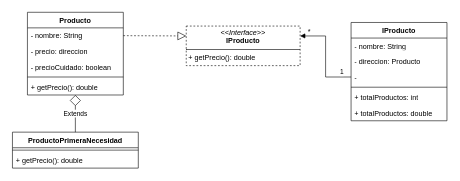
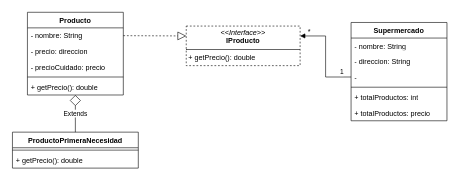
  <mxCell id="0" />
  <mxCell id="1" parent="0" />
  <mxCell id="2" value="Producto" style="swimlane;fontStyle=1;align=center;verticalAlign=top;childLayout=stackLayout;horizontal=1;startSize=26;horizontalStack=0;resizeParent=1;resizeParentMax=0;resizeLast=0;collapsible=1;marginBottom=0;whiteSpace=wrap;html=1;" vertex="1" parent="1"><mxGeometry x="45" y="20" width="160" height="138" as="geometry" /></mxCell>
  <mxCell id="3" value="- nombre: String&lt;div&gt;&lt;br&gt;&lt;/div&gt;" style="text;strokeColor=none;fillColor=none;align=left;verticalAlign=top;spacingLeft=4;spacingRight=4;overflow=hidden;rotatable=0;points=[[0,0.5],[1,0.5]];portConstraint=eastwest;whiteSpace=wrap;html=1;" vertex="1" parent="2"><mxGeometry y="26" width="160" height="26" as="geometry" /></mxCell>
  <mxCell id="4" value="- precio: direccion" style="text;strokeColor=none;fillColor=none;align=left;verticalAlign=top;spacingLeft=4;spacingRight=4;overflow=hidden;rotatable=0;points=[[0,0.5],[1,0.5]];portConstraint=eastwest;whiteSpace=wrap;html=1;" vertex="1" parent="2"><mxGeometry y="52" width="160" height="26" as="geometry" /></mxCell>
- <mxCell id="5" value="- precioCuidado: boolean" style="text;strokeColor=none;fillColor=none;align=left;verticalAlign=top;spacingLeft=4;spacingRight=4;overflow=hidden;rotatable=0;points=[[0,0.5],[1,0.5]];portConstraint=eastwest;whiteSpace=wrap;html=1;" vertex="1" parent="2"><mxGeometry y="78" width="160" height="26" as="geometry" /></mxCell>
+ <mxCell id="5" value="- precioCuidado: precio" style="text;strokeColor=none;fillColor=none;align=left;verticalAlign=top;spacingLeft=4;spacingRight=4;overflow=hidden;rotatable=0;points=[[0,0.5],[1,0.5]];portConstraint=eastwest;whiteSpace=wrap;html=1;" vertex="1" parent="2"><mxGeometry y="78" width="160" height="26" as="geometry" /></mxCell>
  <mxCell id="6" value="" style="line;strokeWidth=1;fillColor=none;align=left;verticalAlign=middle;spacingTop=-1;spacingLeft=3;spacingRight=3;rotatable=0;labelPosition=right;points=[];portConstraint=eastwest;strokeColor=inherit;" vertex="1" parent="2"><mxGeometry y="104" width="160" height="8" as="geometry" /></mxCell>
  <mxCell id="7" value="+ getPrecio(): double" style="text;strokeColor=none;fillColor=none;align=left;verticalAlign=top;spacingLeft=4;spacingRight=4;overflow=hidden;rotatable=0;points=[[0,0.5],[1,0.5]];portConstraint=eastwest;whiteSpace=wrap;html=1;" vertex="1" parent="2"><mxGeometry y="112" width="160" height="26" as="geometry" /></mxCell>
  <mxCell id="8" value="ProductoPrimeraNecesidad" style="swimlane;fontStyle=1;align=center;verticalAlign=top;childLayout=stackLayout;horizontal=1;startSize=26;horizontalStack=0;resizeParent=1;resizeParentMax=0;resizeLast=0;collapsible=1;marginBottom=0;whiteSpace=wrap;html=1;" vertex="1" parent="1"><mxGeometry x="20" y="220" width="210" height="60" as="geometry" /></mxCell>
  <mxCell id="9" value="" style="line;strokeWidth=1;fillColor=none;align=left;verticalAlign=middle;spacingTop=-1;spacingLeft=3;spacingRight=3;rotatable=0;labelPosition=right;points=[];portConstraint=eastwest;strokeColor=inherit;" vertex="1" parent="8"><mxGeometry y="26" width="210" height="8" as="geometry" /></mxCell>
  <mxCell id="10" value="+ getPrecio(): double" style="text;strokeColor=none;fillColor=none;align=left;verticalAlign=top;spacingLeft=4;spacingRight=4;overflow=hidden;rotatable=0;points=[[0,0.5],[1,0.5]];portConstraint=eastwest;whiteSpace=wrap;html=1;" vertex="1" parent="8"><mxGeometry y="34" width="210" height="26" as="geometry" /></mxCell>
- <mxCell id="11" value="IProducto&lt;div&gt;&lt;br&gt;&lt;/div&gt;" style="swimlane;fontStyle=1;align=center;verticalAlign=top;childLayout=stackLayout;horizontal=1;startSize=26;horizontalStack=0;resizeParent=1;resizeParentMax=0;resizeLast=0;collapsible=1;marginBottom=0;whiteSpace=wrap;html=1;" vertex="1" parent="1"><mxGeometry x="585" y="37" width="160" height="164" as="geometry" /></mxCell>
+ <mxCell id="11" value="Supermercado&lt;div&gt;&lt;br&gt;&lt;/div&gt;" style="swimlane;fontStyle=1;align=center;verticalAlign=top;childLayout=stackLayout;horizontal=1;startSize=26;horizontalStack=0;resizeParent=1;resizeParentMax=0;resizeLast=0;collapsible=1;marginBottom=0;whiteSpace=wrap;html=1;" vertex="1" parent="1"><mxGeometry x="585" y="37" width="160" height="164" as="geometry" /></mxCell>
  <mxCell id="12" value="- nombre: String" style="text;strokeColor=none;fillColor=none;align=left;verticalAlign=top;spacingLeft=4;spacingRight=4;overflow=hidden;rotatable=0;points=[[0,0.5],[1,0.5]];portConstraint=eastwest;whiteSpace=wrap;html=1;" vertex="1" parent="11"><mxGeometry y="26" width="160" height="26" as="geometry" /></mxCell>
- <mxCell id="13" value="- direccion: Producto" style="text;strokeColor=none;fillColor=none;align=left;verticalAlign=top;spacingLeft=4;spacingRight=4;overflow=hidden;rotatable=0;points=[[0,0.5],[1,0.5]];portConstraint=eastwest;whiteSpace=wrap;html=1;" vertex="1" parent="11"><mxGeometry y="52" width="160" height="26" as="geometry" /></mxCell>
+ <mxCell id="13" value="- direccion: String" style="text;strokeColor=none;fillColor=none;align=left;verticalAlign=top;spacingLeft=4;spacingRight=4;overflow=hidden;rotatable=0;points=[[0,0.5],[1,0.5]];portConstraint=eastwest;whiteSpace=wrap;html=1;" vertex="1" parent="11"><mxGeometry y="52" width="160" height="26" as="geometry" /></mxCell>
  <mxCell id="14" value="-&amp;nbsp;" style="text;strokeColor=none;fillColor=none;align=left;verticalAlign=top;spacingLeft=4;spacingRight=4;overflow=hidden;rotatable=0;points=[[0,0.5],[1,0.5]];portConstraint=eastwest;whiteSpace=wrap;html=1;" vertex="1" parent="11"><mxGeometry y="78" width="160" height="26" as="geometry" /></mxCell>
  <mxCell id="15" value="" style="line;strokeWidth=1;fillColor=none;align=left;verticalAlign=middle;spacingTop=-1;spacingLeft=3;spacingRight=3;rotatable=0;labelPosition=right;points=[];portConstraint=eastwest;strokeColor=inherit;" vertex="1" parent="11"><mxGeometry y="104" width="160" height="8" as="geometry" /></mxCell>
  <mxCell id="16" value="+ totalProductos: int" style="text;strokeColor=none;fillColor=none;align=left;verticalAlign=top;spacingLeft=4;spacingRight=4;overflow=hidden;rotatable=0;points=[[0,0.5],[1,0.5]];portConstraint=eastwest;whiteSpace=wrap;html=1;" vertex="1" parent="11"><mxGeometry y="112" width="160" height="26" as="geometry" /></mxCell>
- <mxCell id="17" value="+ totalProductos: double" style="text;strokeColor=none;fillColor=none;align=left;verticalAlign=top;spacingLeft=4;spacingRight=4;overflow=hidden;rotatable=0;points=[[0,0.5],[1,0.5]];portConstraint=eastwest;whiteSpace=wrap;html=1;" vertex="1" parent="11"><mxGeometry y="138" width="160" height="26" as="geometry" /></mxCell>
+ <mxCell id="17" value="+ totalProductos: precio" style="text;strokeColor=none;fillColor=none;align=left;verticalAlign=top;spacingLeft=4;spacingRight=4;overflow=hidden;rotatable=0;points=[[0,0.5],[1,0.5]];portConstraint=eastwest;whiteSpace=wrap;html=1;" vertex="1" parent="11"><mxGeometry y="138" width="160" height="26" as="geometry" /></mxCell>
  <mxCell id="18" value="&lt;p style=&quot;margin:0px;margin-top:4px;text-align:center;&quot;&gt;&lt;i&gt;&amp;lt;&amp;lt;Interface&amp;gt;&amp;gt;&lt;/i&gt;&lt;br&gt;&lt;b&gt;IProducto&lt;/b&gt;&lt;/p&gt;&lt;hr size=&quot;1&quot; style=&quot;border-style:solid;&quot;&gt;&lt;p style=&quot;margin:0px;margin-left:4px;&quot;&gt;+ getPrecio(): double&lt;br&gt;&lt;/p&gt;" style="verticalAlign=top;align=left;overflow=fill;html=1;whiteSpace=wrap;dashed=1;" vertex="1" parent="1"><mxGeometry x="310" y="43" width="190" height="66" as="geometry" /></mxCell>
  <mxCell id="19" value="Extends" style="endArrow=diamond;endSize=16;endFill=0;html=1;rounded=0;exitX=0.5;exitY=0;exitDx=0;exitDy=0;" edge="1" parent="1" source="8" target="2"><mxGeometry width="160" relative="1" as="geometry"><mxPoint x="325" y="140" as="sourcePoint" /><mxPoint x="485" y="140" as="targetPoint" /></mxGeometry></mxCell>
  <mxCell id="20" value="" style="endArrow=block;dashed=1;endFill=0;endSize=12;html=1;rounded=0;exitX=1;exitY=0.5;exitDx=0;exitDy=0;entryX=0;entryY=0.25;entryDx=0;entryDy=0;" edge="1" parent="1" source="3" target="18"><mxGeometry width="160" relative="1" as="geometry"><mxPoint x="325" y="140" as="sourcePoint" /><mxPoint x="485" y="140" as="targetPoint" /></mxGeometry></mxCell>
  <mxCell id="21" value="" style="endArrow=block;endFill=1;html=1;edgeStyle=orthogonalEdgeStyle;align=left;verticalAlign=top;rounded=0;exitX=0;exitY=0.5;exitDx=0;exitDy=0;entryX=1;entryY=0.25;entryDx=0;entryDy=0;" edge="1" parent="1" source="14" target="18"><mxGeometry x="-1" relative="1" as="geometry"><mxPoint x="325" y="140" as="sourcePoint" /><mxPoint x="485" y="140" as="targetPoint" /></mxGeometry></mxCell>
  <mxCell id="22" value="1" style="edgeLabel;resizable=0;html=1;align=left;verticalAlign=bottom;" connectable="0" vertex="1" parent="21"><mxGeometry x="-1" relative="1" as="geometry"><mxPoint x="-20" as="offset" /></mxGeometry></mxCell>
  <mxCell id="23" value="*" style="text;html=1;align=center;verticalAlign=middle;resizable=0;points=[];autosize=1;strokeColor=none;fillColor=none;" vertex="1" parent="1"><mxGeometry x="500" y="37" width="30" height="30" as="geometry" /></mxCell>
